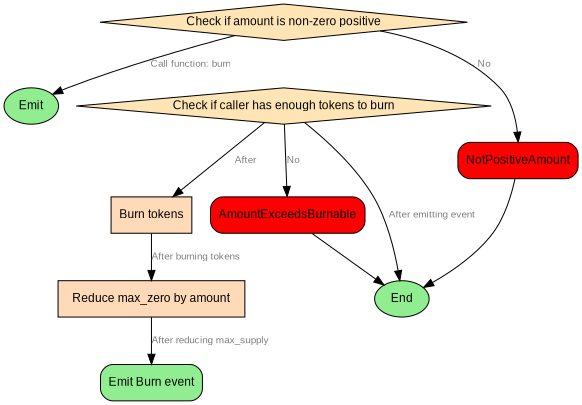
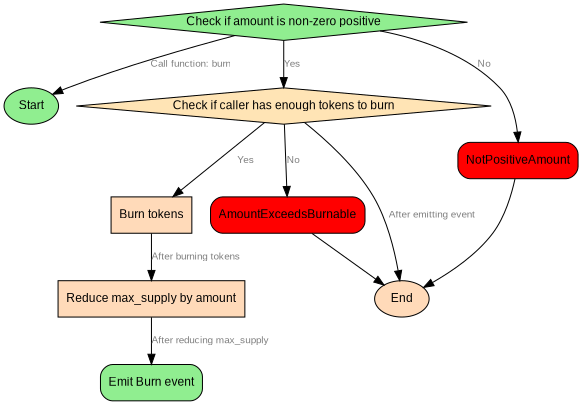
  digraph {
    node [fillcolor="#90EE90" fontname=Arial fontsize=12 shape=box style=filled]
    edge [fontcolor="#808080" fontname=Arial fontsize=10]
-   n1 [label=Emit shape=ellipse]
-   n2 [fillcolor="#FFE4B5" label="Check if amount is non-zero positive" shape=diamond]
+   n1 [label=Start shape=ellipse]
+   n2 [label="Check if amount is non-zero positive" shape=diamond]
    n3 [fillcolor="#FFE4B5" label="Check if caller has enough tokens to burn" shape=diamond]
    n4 [fillcolor=red label=NotPositiveAmount style="rounded,filled"]
    n5 [fillcolor="#FFDAB9" label="Burn tokens"]
    n6 [fillcolor=red label=AmountExceedsBurnable style="rounded,filled"]
-   n7 [label=End shape=ellipse]
-   n8 [fillcolor="#FFDAB9" label="Reduce max_zero by amount"]
+   n7 [fillcolor="#FFDAB9" label=End shape=ellipse]
+   n8 [fillcolor="#FFDAB9" label="Reduce max_supply by amount"]
    n9 [label="Emit Burn event" style="rounded,filled"]
    n2 -> n1 [label="Call function: burn"]
+   n2 -> n3 [label=Yes]
    n2 -> n4 [label=No]
-   n3 -> n5 [label=After]
+   n3 -> n5 [label=Yes]
    n3 -> n6 [label=No]
    n3 -> n7 [label="After emitting event"]
    n4 -> n7 [fontcolor=""]
    n5 -> n8 [label="After burning tokens"]
    n6 -> n7 [fontcolor=""]
    n8 -> n9 [label="After reducing max_supply"]
  }
